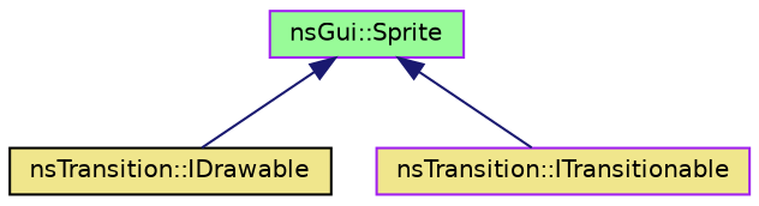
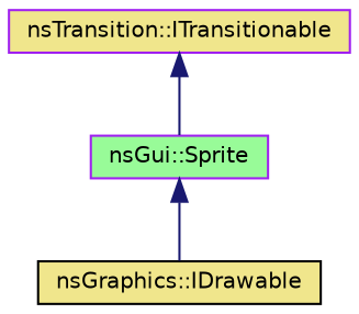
  digraph {
    node [color=purple fillcolor=khaki fontname=Helvetica fontsize=10 shape=record style=filled]
    edge [color=midnightblue dir=back fontname=Helvetica fontsize=10 labelfontname=Helvetica labelfontsize=10 style=solid]
    n1 [fillcolor=palegreen fontcolor=black height=0.2 label="nsGui::Sprite" width=0.4]
-   n2 [color=black height=0.2 label="nsTransition::IDrawable" width=0.4]
+   n2 [color=black height=0.2 label="nsGraphics::IDrawable" width=0.4]
    n3 [height=0.2 label="nsTransition::ITransitionable" width=0.4]
    n1 -> n2
-   n1 -> n3
+   n3 -> n1
  }
